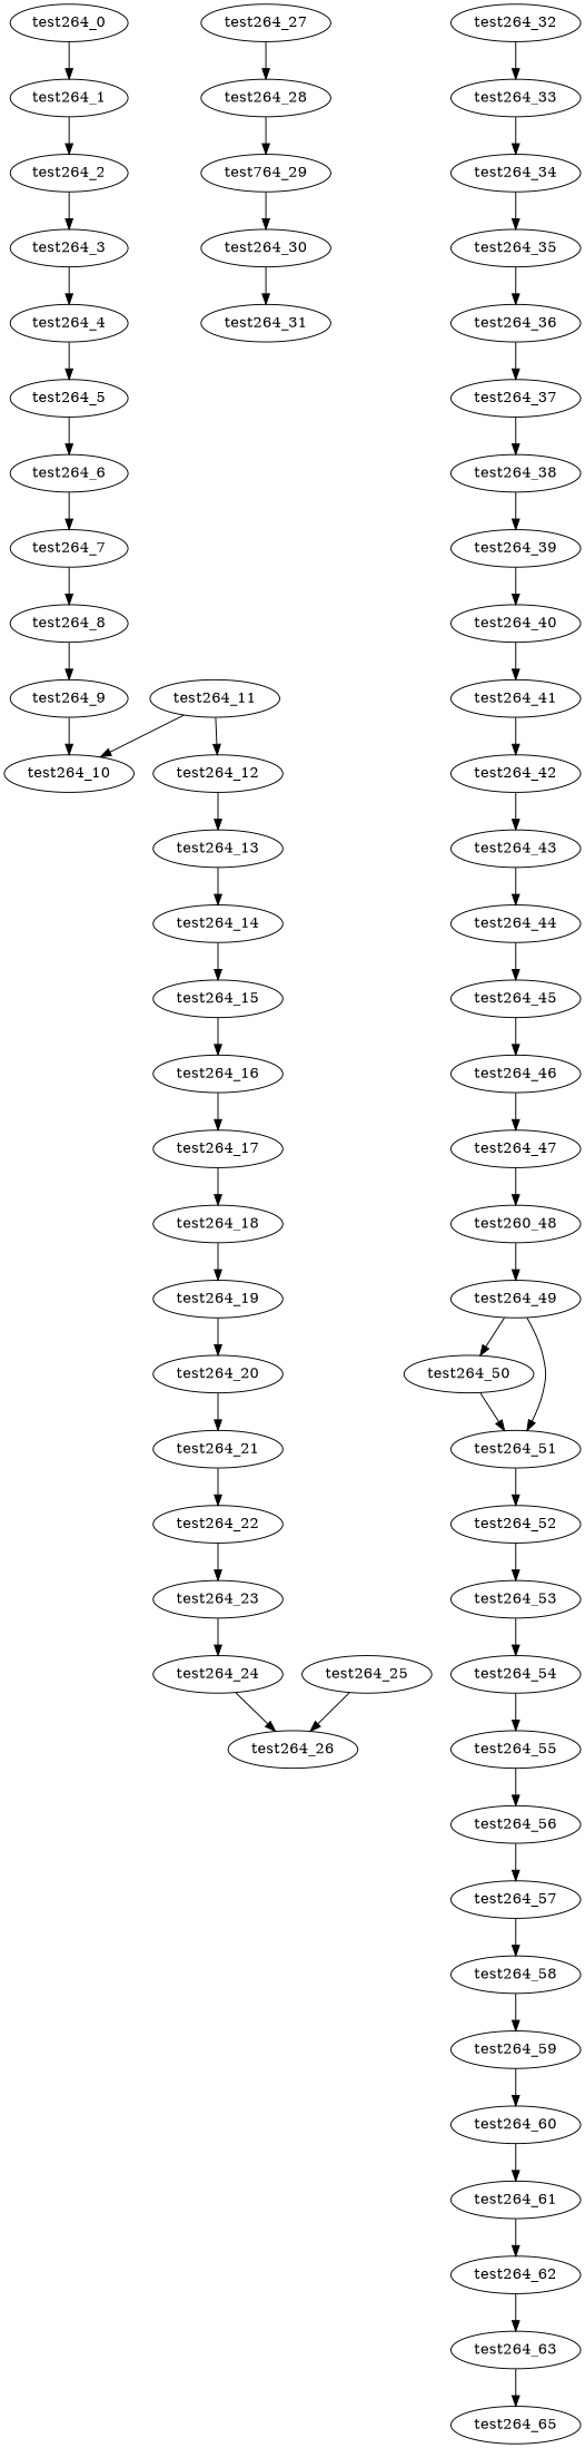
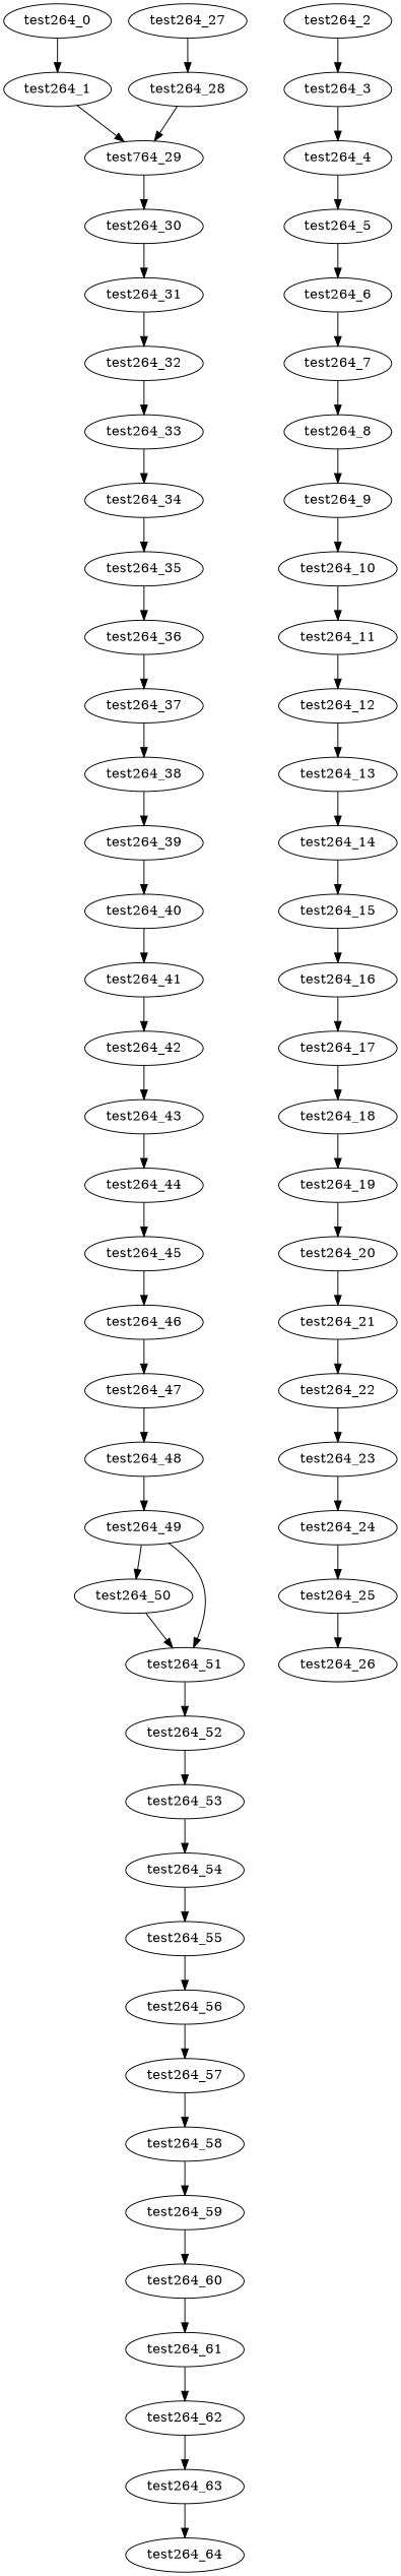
  digraph {
    test264_0
    test264_1
    test264_2
    test264_3
    test264_4
    test264_5
    test264_6
    test264_7
    test264_8
    test264_9
    test264_10
    test264_11
    test264_12
    test264_13
    test264_14
    test264_15
    test264_16
    test264_17
    test264_18
    test264_19
    test264_20
    test264_21
    test264_22
    test264_23
    test264_24
    test264_25
    test264_26
    test264_27
    test264_28
    n30 [label=test764_29]
    test264_30
    test264_31
    test264_32
    test264_33
    test264_34
    test264_35
    test264_36
    test264_37
    test264_38
    test264_39
    test264_40
    test264_41
    test264_42
    test264_43
    test264_44
    test264_45
    test264_46
    test264_47
-   test264_48 [label=test260_48]
+   test264_48
    test264_49
    test264_50
    test264_51
    test264_52
    test264_53
    test264_54
    test264_55
    test264_56
    test264_57
    test264_58
    test264_59
    test264_60
    test264_61
    test264_62
    test264_63
-   test264_64 [label=test264_65]
+   test264_64
    test264_0 -> test264_1
-   test264_1 -> test264_2
+   test264_1 -> n30
    test264_2 -> test264_3
    test264_3 -> test264_4
    test264_4 -> test264_5
    test264_5 -> test264_6
    test264_6 -> test264_7
    test264_7 -> test264_8
    test264_8 -> test264_9
    test264_9 -> test264_10
-   test264_11 -> test264_10
+   test264_10 -> test264_11
    test264_11 -> test264_12
    test264_12 -> test264_13
    test264_13 -> test264_14
    test264_14 -> test264_15
    test264_15 -> test264_16
    test264_16 -> test264_17
    test264_17 -> test264_18
    test264_18 -> test264_19
    test264_19 -> test264_20
    test264_20 -> test264_21
    test264_21 -> test264_22
    test264_22 -> test264_23
    test264_23 -> test264_24
-   test264_24 -> test264_26
+   test264_24 -> test264_25
    test264_25 -> test264_26
    test264_27 -> test264_28
    test264_28 -> n30
    n30 -> test264_30
    test264_30 -> test264_31
+   test264_31 -> test264_32
    test264_32 -> test264_33
    test264_33 -> test264_34
    test264_34 -> test264_35
    test264_35 -> test264_36
    test264_36 -> test264_37
    test264_37 -> test264_38
    test264_38 -> test264_39
    test264_39 -> test264_40
    test264_40 -> test264_41
    test264_41 -> test264_42
    test264_42 -> test264_43
    test264_43 -> test264_44
    test264_44 -> test264_45
    test264_45 -> test264_46
    test264_46 -> test264_47
    test264_47 -> test264_48
    test264_48 -> test264_49
    test264_49 -> test264_50
    test264_49 -> test264_51
    test264_50 -> test264_51
    test264_51 -> test264_52
    test264_52 -> test264_53
    test264_53 -> test264_54
    test264_54 -> test264_55
    test264_55 -> test264_56
    test264_56 -> test264_57
    test264_57 -> test264_58
    test264_58 -> test264_59
    test264_59 -> test264_60
    test264_60 -> test264_61
    test264_61 -> test264_62
    test264_62 -> test264_63
    test264_63 -> test264_64
  }
